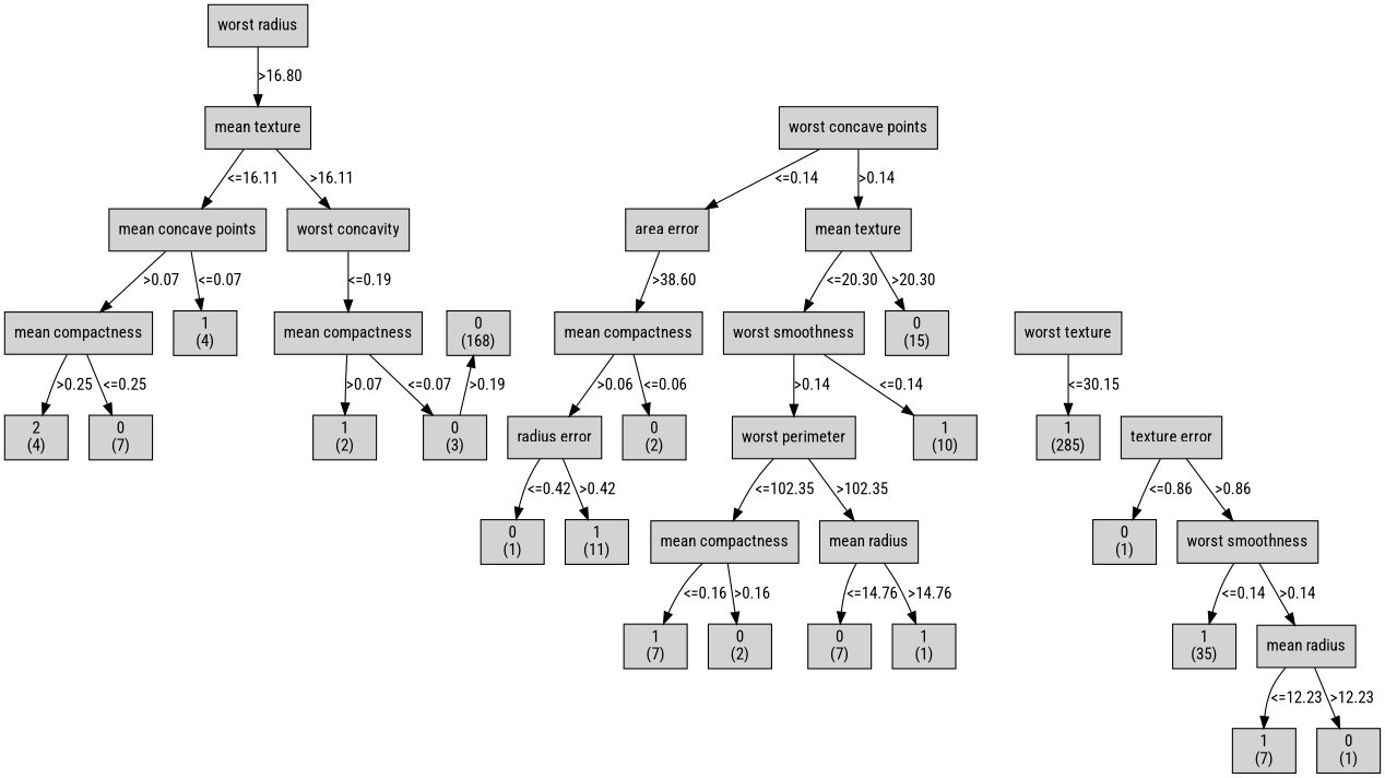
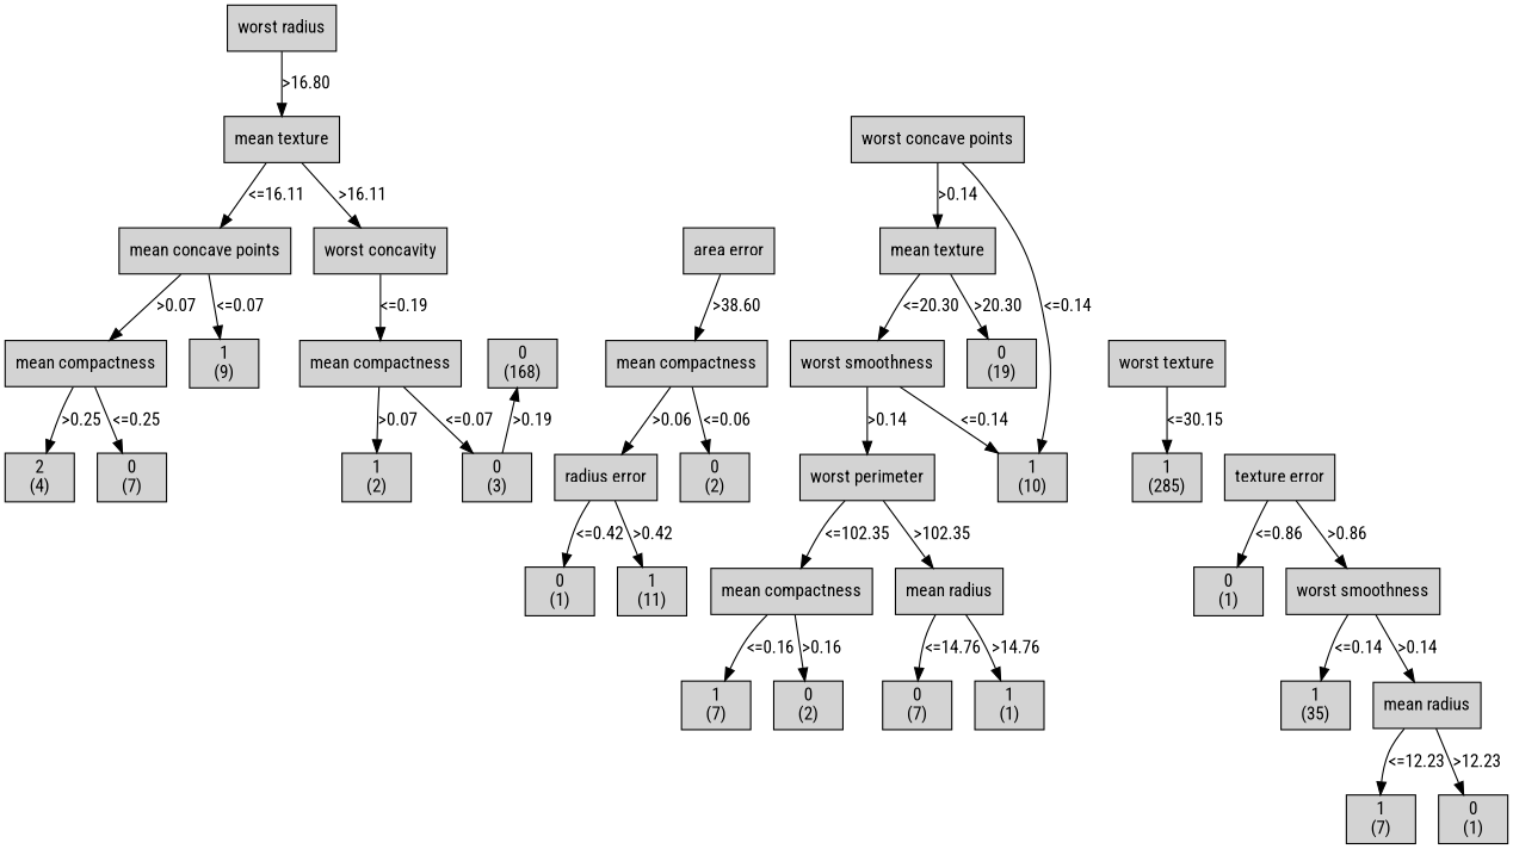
  digraph {
    fontname="Roboto Condensed"
    node [fontname="Roboto Condensed" shape=box style=filled weight=5]
    edge [fontname="Roboto Condensed"]
    n1 [label="worst radius\n" weight=1]
    n2 [label="worst concave points\n" weight=2]
    n3 [label="mean texture\n" weight=2]
    n4 [label="area error\n" weight=3]
    n5 [label="mean texture\n" weight=3]
    n6 [label="mean concave points\n" weight=3]
    n7 [label="worst concavity\n" weight=3]
    n8 [label="worst texture\n" weight=4]
    n9 [label="mean compactness\n" weight=4]
    n10 [label="worst smoothness\n" weight=4]
-   n11 [label="0\n(15)\n" weight=4]
-   n12 [label="1\n(4)\n" weight=4]
+   n11 [label="0\n(19)\n" weight=4]
+   n12 [label="1\n(9)\n" weight=4]
    n13 [label="mean compactness\n" weight=4]
    n14 [label="mean compactness\n" weight=4]
    n15 [label="0\n(168)\n" weight=4]
    n16 [label="1\n(285)\n"]
    n17 [label="texture error\n"]
    n18 [label="0\n(2)\n"]
    n19 [label="radius error\n"]
    n20 [label="1\n(10)\n"]
    n21 [label="worst perimeter\n"]
    n22 [label="0\n(7)\n"]
    n23 [label="2\n(4)\n"]
    n24 [label="0\n(3)\n"]
    n25 [label="1\n(2)\n"]
    n26 [label="0\n(1)\n" weight=6]
    n27 [label="worst smoothness\n" weight=6]
    n28 [label="0\n(1)\n" weight=6]
    n29 [label="1\n(11)\n" weight=6]
    n30 [label="mean compactness\n" weight=6]
    n31 [label="mean radius\n" weight=6]
    n32 [label="1\n(35)\n" weight=7]
    n33 [label="mean radius\n" weight=7]
    n34 [label="1\n(7)\n" weight=7]
    n35 [label="0\n(2)\n" weight=7]
    n36 [label="0\n(7)\n" weight=7]
    n37 [label="1\n(1)\n" weight=7]
    n38 [label="1\n(7)\n" weight=8]
    n39 [label="0\n(1)\n" weight=8]
    subgraph sub_1 {
      rank=same
      n1
    }
    subgraph sub_2 {
      rank=same
      n2
      n3
    }
    subgraph sub_3 {
      rank=same
      n4
      n5
      n6
      n7
    }
    subgraph sub_4 {
      rank=same
      n8
      n9
      n10
      n11
      n12
      n13
      n14
      n15
    }
    subgraph sub_5 {
      rank=same
      n16
      n17
      n18
      n19
      n20
      n21
      n22
      n23
      n24
      n25
    }
    subgraph sub_6 {
      rank=same
      n26
      n27
      n28
      n29
      n30
      n31
    }
    subgraph sub_7 {
      rank=same
      n32
      n33
      n34
      n35
      n36
      n37
    }
    subgraph sub_8 {
      rank=same
      n38
      n39
    }
    n1 -> n3 [label=">16.80"]
-   n2 -> n4 [label="<=0.14"]
+   n2 -> n20 [label="<=0.14"]
    n2 -> n5 [label=">0.14"]
    n3 -> n6 [label="<=16.11"]
    n3 -> n7 [label=">16.11"]
    n4 -> n9 [label=">38.60"]
    n5 -> n10 [label="<=20.30"]
    n5 -> n11 [label=">20.30"]
    n6 -> n12 [label="<=0.07"]
    n6 -> n13 [label=">0.07"]
    n7 -> n14 [label="<=0.19"]
    n8 -> n16 [label="<=30.15"]
    n9 -> n18 [label="<=0.06"]
    n9 -> n19 [label=">0.06"]
    n10 -> n20 [label="<=0.14"]
    n10 -> n21 [label=">0.14"]
    n13 -> n22 [label="<=0.25"]
    n13 -> n23 [label=">0.25"]
    n14 -> n24 [label="<=0.07"]
    n14 -> n25 [label=">0.07"]
    n17 -> n26 [label="<=0.86"]
    n17 -> n27 [label=">0.86"]
    n19 -> n28 [label="<=0.42"]
    n19 -> n29 [label=">0.42"]
    n21 -> n30 [label="<=102.35"]
    n21 -> n31 [label=">102.35"]
    n24 -> n15 [label=">0.19"]
    n27 -> n32 [label="<=0.14"]
    n27 -> n33 [label=">0.14"]
    n30 -> n34 [label="<=0.16"]
    n30 -> n35 [label=">0.16"]
    n31 -> n36 [label="<=14.76"]
    n31 -> n37 [label=">14.76"]
    n33 -> n38 [label="<=12.23"]
    n33 -> n39 [label=">12.23"]
  }
